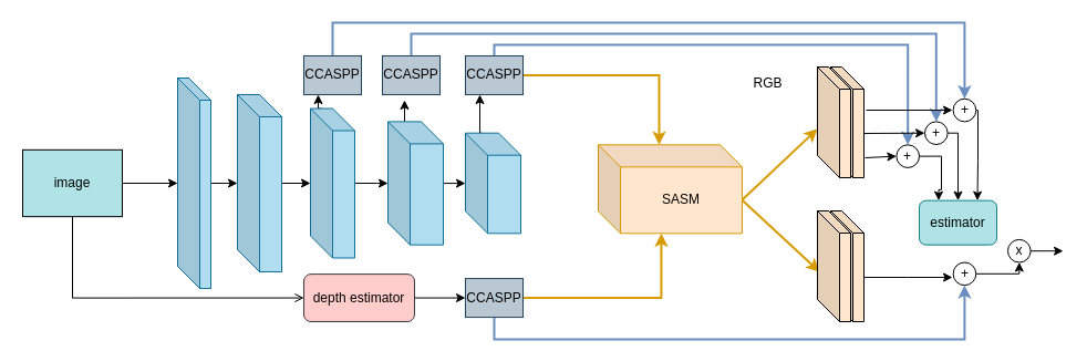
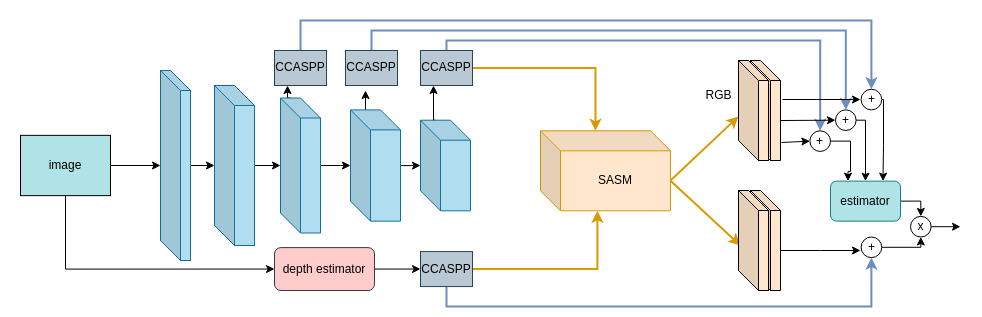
  <mxCell id="0" />
  <mxCell id="1" parent="0" />
  <mxCell id="2" value="" style="edgeStyle=orthogonalEdgeStyle;rounded=0;orthogonalLoop=1;jettySize=auto;html=1;" parent="1" source="3" target="5" edge="1"><mxGeometry relative="1" as="geometry" /></mxCell>
  <mxCell id="3" value="" style="shape=cube;whiteSpace=wrap;html=1;boundedLbl=1;backgroundOutline=1;darkOpacity=0.05;darkOpacity2=0.1;direction=east;" parent="1" vertex="1"><mxGeometry x="160" y="70" width="30" height="190" as="geometry" /></mxCell>
  <mxCell id="4" value="" style="edgeStyle=orthogonalEdgeStyle;rounded=0;orthogonalLoop=1;jettySize=auto;html=1;" parent="1" source="5" target="8" edge="1"><mxGeometry relative="1" as="geometry" /></mxCell>
  <mxCell id="5" value="" style="shape=cube;whiteSpace=wrap;html=1;boundedLbl=1;backgroundOutline=1;darkOpacity=0.05;darkOpacity2=0.1;direction=east;" parent="1" vertex="1"><mxGeometry x="214" y="84.99" width="40" height="160" as="geometry" /></mxCell>
  <mxCell id="6" value="" style="edgeStyle=orthogonalEdgeStyle;rounded=0;orthogonalLoop=1;jettySize=auto;html=1;" parent="1" source="8" target="11" edge="1"><mxGeometry relative="1" as="geometry" /></mxCell>
  <mxCell id="7" style="edgeStyle=orthogonalEdgeStyle;rounded=0;orthogonalLoop=1;jettySize=auto;html=1;exitX=0;exitY=0;exitDx=10;exitDy=0;exitPerimeter=0;entryX=0.25;entryY=1;entryDx=0;entryDy=0;" parent="1" source="8" target="35" edge="1"><mxGeometry relative="1" as="geometry" /></mxCell>
  <mxCell id="8" value="" style="shape=cube;whiteSpace=wrap;html=1;boundedLbl=1;backgroundOutline=1;darkOpacity=0.05;darkOpacity2=0.1;direction=east;fillColor=#b1ddf0;strokeColor=#10739e;" parent="1" vertex="1"><mxGeometry x="280" y="97.5" width="40" height="135" as="geometry" /></mxCell>
  <mxCell id="9" value="" style="edgeStyle=orthogonalEdgeStyle;rounded=0;orthogonalLoop=1;jettySize=auto;html=1;" parent="1" source="11" target="13" edge="1"><mxGeometry relative="1" as="geometry" /></mxCell>
  <mxCell id="10" style="edgeStyle=orthogonalEdgeStyle;rounded=0;orthogonalLoop=1;jettySize=auto;html=1;exitX=0;exitY=0;exitDx=15;exitDy=0;exitPerimeter=0;" parent="1" source="11" edge="1"><mxGeometry relative="1" as="geometry"><mxPoint x="365" y="90" as="targetPoint" /></mxGeometry></mxCell>
  <mxCell id="11" value="" style="shape=cube;whiteSpace=wrap;html=1;boundedLbl=1;backgroundOutline=1;darkOpacity=0.05;darkOpacity2=0.1;direction=east;fillColor=#b1ddf0;strokeColor=#10739e;" parent="1" vertex="1"><mxGeometry x="350" y="109.38" width="50" height="111.25" as="geometry" /></mxCell>
  <mxCell id="12" style="edgeStyle=orthogonalEdgeStyle;rounded=0;orthogonalLoop=1;jettySize=auto;html=1;exitX=0;exitY=0;exitDx=15;exitDy=0;exitPerimeter=0;entryX=0.25;entryY=1;entryDx=0;entryDy=0;" parent="1" source="13" target="16" edge="1"><mxGeometry relative="1" as="geometry" /></mxCell>
  <mxCell id="13" value="" style="shape=cube;whiteSpace=wrap;html=1;boundedLbl=1;backgroundOutline=1;darkOpacity=0.05;darkOpacity2=0.1;direction=east;fillColor=#b1ddf0;strokeColor=#10739e;" parent="1" vertex="1"><mxGeometry x="420" y="119.7" width="50" height="90.62" as="geometry" /></mxCell>
  <mxCell id="14" style="edgeStyle=orthogonalEdgeStyle;rounded=0;orthogonalLoop=1;jettySize=auto;html=1;exitX=1;exitY=0.5;exitDx=0;exitDy=0;entryX=0;entryY=0;entryDx=55;entryDy=0;entryPerimeter=0;fillColor=#ffe6cc;strokeColor=#d79b00;strokeWidth=2;" parent="1" source="16" target="18" edge="1"><mxGeometry relative="1" as="geometry" /></mxCell>
  <mxCell id="15" style="edgeStyle=orthogonalEdgeStyle;rounded=0;orthogonalLoop=1;jettySize=auto;html=1;exitX=0.5;exitY=0;exitDx=0;exitDy=0;entryX=0.5;entryY=0;entryDx=0;entryDy=0;fillColor=#dae8fc;strokeColor=#6c8ebf;strokeWidth=2;" parent="1" source="16" target="29" edge="1"><mxGeometry relative="1" as="geometry"><Array as="points"><mxPoint x="446" y="40" /><mxPoint x="820" y="40" /></Array></mxGeometry></mxCell>
  <mxCell id="16" value="CCASPP" style="rounded=0;whiteSpace=wrap;html=1;" parent="1" vertex="1"><mxGeometry x="420" y="49.99" width="52" height="35" as="geometry" /></mxCell>
  <mxCell id="17" style="edgeStyle=orthogonalEdgeStyle;rounded=0;orthogonalLoop=1;jettySize=auto;html=1;exitX=1;exitY=0.5;exitDx=0;exitDy=0;entryX=0.438;entryY=1;entryDx=0;entryDy=0;entryPerimeter=0;fillColor=#ffe6cc;strokeColor=#d79b00;strokeWidth=2;" parent="1" source="39" target="18" edge="1"><mxGeometry relative="1" as="geometry" /></mxCell>
  <mxCell id="18" value="SASM" style="shape=cube;whiteSpace=wrap;html=1;boundedLbl=1;backgroundOutline=1;darkOpacity=0.05;darkOpacity2=0.1;fillColor=#ffe6cc;strokeColor=#d79b00;" parent="1" vertex="1"><mxGeometry x="540" y="130.32" width="130" height="80" as="geometry" /></mxCell>
  <mxCell id="19" style="edgeStyle=orthogonalEdgeStyle;rounded=0;orthogonalLoop=1;jettySize=auto;html=1;exitX=0;exitY=0;exitDx=30;exitDy=60;exitPerimeter=0;" parent="1" source="20" edge="1"><mxGeometry relative="1" as="geometry"><mxPoint x="860" y="250" as="targetPoint" /></mxGeometry></mxCell>
  <mxCell id="20" value="" style="shape=cube;whiteSpace=wrap;html=1;boundedLbl=1;backgroundOutline=1;darkOpacity=0.05;darkOpacity2=0.1;direction=east;fillColor=#FFE6CC;" parent="1" vertex="1"><mxGeometry x="750" y="190" width="30" height="100" as="geometry" /></mxCell>
  <mxCell id="21" value="" style="shape=cube;whiteSpace=wrap;html=1;boundedLbl=1;backgroundOutline=1;darkOpacity=0.05;darkOpacity2=0.1;direction=east;" parent="1" vertex="1"><mxGeometry x="738" y="190" width="30" height="100" as="geometry" /></mxCell>
  <mxCell id="22" value="" style="shape=cube;whiteSpace=wrap;html=1;boundedLbl=1;backgroundOutline=1;darkOpacity=0.05;darkOpacity2=0.1;direction=east;fillColor=#FFE6CC;" parent="1" vertex="1"><mxGeometry x="750" y="60" width="30" height="100" as="geometry" /></mxCell>
  <mxCell id="23" value="" style="shape=cube;whiteSpace=wrap;html=1;boundedLbl=1;backgroundOutline=1;darkOpacity=0.05;darkOpacity2=0.1;direction=east;" parent="1" vertex="1"><mxGeometry x="738" y="60" width="30" height="100" as="geometry" /></mxCell>
  <mxCell id="24" value="" style="endArrow=classic;html=1;entryX=0;entryY=0.56;entryDx=0;entryDy=0;entryPerimeter=0;fillColor=#ffe6cc;strokeColor=#d79b00;strokeWidth=2;" parent="1" target="23" edge="1"><mxGeometry width="50" height="50" relative="1" as="geometry"><mxPoint x="670" y="180" as="sourcePoint" /><mxPoint x="721.5" y="119.7" as="targetPoint" /></mxGeometry></mxCell>
  <mxCell id="25" value="" style="endArrow=classic;html=1;exitX=0;exitY=0;exitDx=130;exitDy=50;exitPerimeter=0;entryX=0.067;entryY=0.55;entryDx=0;entryDy=0;entryPerimeter=0;fillColor=#ffe6cc;strokeColor=#d79b00;strokeWidth=2;" parent="1" source="18" target="21" edge="1"><mxGeometry width="50" height="50" relative="1" as="geometry"><mxPoint x="560" y="190" as="sourcePoint" /><mxPoint x="610" y="140" as="targetPoint" /></mxGeometry></mxCell>
  <mxCell id="26" style="edgeStyle=orthogonalEdgeStyle;rounded=0;orthogonalLoop=1;jettySize=auto;html=1;exitX=1;exitY=0.5;exitDx=0;exitDy=0;entryX=0.5;entryY=0;entryDx=0;entryDy=0;" parent="1" source="27" target="46" edge="1"><mxGeometry relative="1" as="geometry"><Array as="points"><mxPoint x="865" y="120" /></Array></mxGeometry></mxCell>
  <mxCell id="27" value="+" style="ellipse;whiteSpace=wrap;html=1;aspect=fixed;" parent="1" vertex="1"><mxGeometry x="835" y="109.38" width="20.62" height="20.62" as="geometry" /></mxCell>
  <mxCell id="28" style="edgeStyle=orthogonalEdgeStyle;rounded=0;orthogonalLoop=1;jettySize=auto;html=1;exitX=1;exitY=0.5;exitDx=0;exitDy=0;entryX=0.25;entryY=0;entryDx=0;entryDy=0;" parent="1" source="29" target="46" edge="1"><mxGeometry relative="1" as="geometry" /></mxCell>
  <mxCell id="29" value="+" style="ellipse;whiteSpace=wrap;html=1;aspect=fixed;" parent="1" vertex="1"><mxGeometry x="809.38" y="130.32" width="20.62" height="20.62" as="geometry" /></mxCell>
  <mxCell id="30" style="edgeStyle=orthogonalEdgeStyle;rounded=0;orthogonalLoop=1;jettySize=auto;html=1;exitX=1;exitY=0.5;exitDx=0;exitDy=0;entryX=0.5;entryY=1;entryDx=0;entryDy=0;" parent="1" source="31" target="48" edge="1"><mxGeometry relative="1" as="geometry"><Array as="points"><mxPoint x="920" y="247" /></Array></mxGeometry></mxCell>
  <mxCell id="31" value="+" style="ellipse;whiteSpace=wrap;html=1;aspect=fixed;" parent="1" vertex="1"><mxGeometry x="860.62" y="236.5" width="20.62" height="20.62" as="geometry" /></mxCell>
  <mxCell id="32" style="edgeStyle=orthogonalEdgeStyle;rounded=0;orthogonalLoop=1;jettySize=auto;html=1;exitX=0.5;exitY=0;exitDx=0;exitDy=0;entryX=0.5;entryY=0;entryDx=0;entryDy=0;fillColor=#dae8fc;strokeColor=#6c8ebf;strokeWidth=2;" parent="1" source="33" target="27" edge="1"><mxGeometry relative="1" as="geometry"><Array as="points"><mxPoint x="371" y="30" /><mxPoint x="845" y="30" /></Array></mxGeometry></mxCell>
  <mxCell id="33" value="CCASPP" style="rounded=0;whiteSpace=wrap;html=1;" parent="1" vertex="1"><mxGeometry x="345" y="49.99" width="52" height="35" as="geometry" /></mxCell>
  <mxCell id="34" style="edgeStyle=orthogonalEdgeStyle;rounded=0;orthogonalLoop=1;jettySize=auto;html=1;exitX=0.5;exitY=0;exitDx=0;exitDy=0;entryX=0.5;entryY=0;entryDx=0;entryDy=0;fillColor=#dae8fc;strokeColor=#6c8ebf;strokeWidth=2;" parent="1" source="35" target="41" edge="1"><mxGeometry relative="1" as="geometry"><Array as="points"><mxPoint x="300" y="20" /><mxPoint x="871" y="20" /></Array></mxGeometry></mxCell>
  <mxCell id="35" value="CCASPP" style="rounded=0;whiteSpace=wrap;html=1;" parent="1" vertex="1"><mxGeometry x="274" y="49.99" width="52" height="35" as="geometry" /></mxCell>
  <mxCell id="36" style="edgeStyle=orthogonalEdgeStyle;rounded=0;orthogonalLoop=1;jettySize=auto;html=1;exitX=1;exitY=0.5;exitDx=0;exitDy=0;entryX=0;entryY=0.5;entryDx=0;entryDy=0;" parent="1" source="37" target="39" edge="1"><mxGeometry relative="1" as="geometry" /></mxCell>
  <mxCell id="37" value="depth estimator" style="rounded=1;whiteSpace=wrap;html=1;fillColor=#ffcccc;strokeColor=#36393d;" parent="1" vertex="1"><mxGeometry x="274" y="247.12" width="100" height="42.88" as="geometry" /></mxCell>
  <mxCell id="38" style="edgeStyle=orthogonalEdgeStyle;rounded=0;orthogonalLoop=1;jettySize=auto;html=1;exitX=0.5;exitY=1;exitDx=0;exitDy=0;entryX=0.5;entryY=1;entryDx=0;entryDy=0;fillColor=#dae8fc;strokeColor=#6c8ebf;strokeWidth=2;" parent="1" source="39" target="31" edge="1"><mxGeometry relative="1" as="geometry" /></mxCell>
  <mxCell id="39" value="CCASPP" style="rounded=0;whiteSpace=wrap;html=1;fillColor=#bac8d3;strokeColor=#23445d;" parent="1" vertex="1"><mxGeometry x="420" y="251.06" width="52" height="35" as="geometry" /></mxCell>
  <mxCell id="40" style="edgeStyle=orthogonalEdgeStyle;rounded=0;orthogonalLoop=1;jettySize=auto;html=1;exitX=1;exitY=0.5;exitDx=0;exitDy=0;entryX=0.75;entryY=0;entryDx=0;entryDy=0;" parent="1" source="41" target="46" edge="1"><mxGeometry relative="1" as="geometry"><Array as="points"><mxPoint x="883" y="99" /><mxPoint x="883" y="145" /></Array></mxGeometry></mxCell>
  <mxCell id="41" value="+" style="ellipse;whiteSpace=wrap;html=1;aspect=fixed;" parent="1" vertex="1"><mxGeometry x="860.62" y="88.76" width="20.62" height="20.62" as="geometry" /></mxCell>
  <mxCell id="42" value="" style="endArrow=classic;html=1;exitX=1.033;exitY=0.82;exitDx=0;exitDy=0;exitPerimeter=0;entryX=0;entryY=0.5;entryDx=0;entryDy=0;" parent="1" source="22" target="29" edge="1"><mxGeometry width="50" height="50" relative="1" as="geometry"><mxPoint x="870" y="140" as="sourcePoint" /><mxPoint x="810" y="140" as="targetPoint" /></mxGeometry></mxCell>
  <mxCell id="43" value="" style="endArrow=classic;html=1;exitX=0;exitY=0;exitDx=30;exitDy=60;exitPerimeter=0;entryX=0;entryY=0.5;entryDx=0;entryDy=0;" parent="1" source="22" target="27" edge="1"><mxGeometry width="50" height="50" relative="1" as="geometry"><mxPoint x="850" y="190" as="sourcePoint" /><mxPoint x="900" y="140" as="targetPoint" /></mxGeometry></mxCell>
  <mxCell id="44" value="" style="endArrow=classic;html=1;exitX=1.067;exitY=0.39;exitDx=0;exitDy=0;exitPerimeter=0;" parent="1" source="22" edge="1"><mxGeometry width="50" height="50" relative="1" as="geometry"><mxPoint x="850" y="190" as="sourcePoint" /><mxPoint x="860" y="99" as="targetPoint" /></mxGeometry></mxCell>
+ <mxCell id="45" style="edgeStyle=orthogonalEdgeStyle;rounded=0;orthogonalLoop=1;jettySize=auto;html=1;exitX=1;exitY=0.5;exitDx=0;exitDy=0;entryX=0.5;entryY=0;entryDx=0;entryDy=0;" parent="1" source="46" target="48" edge="1"><mxGeometry relative="1" as="geometry" /></mxCell>
  <mxCell id="46" value="estimator" style="rounded=1;whiteSpace=wrap;html=1;fillColor=#b0e3e6;strokeColor=#0e8088;" parent="1" vertex="1"><mxGeometry x="830" y="180.63" width="70" height="40" as="geometry" /></mxCell>
  <mxCell id="47" style="edgeStyle=orthogonalEdgeStyle;rounded=0;orthogonalLoop=1;jettySize=auto;html=1;exitX=1;exitY=0.5;exitDx=0;exitDy=0;" parent="1" source="48" edge="1"><mxGeometry relative="1" as="geometry"><mxPoint x="960" y="226" as="targetPoint" /></mxGeometry></mxCell>
  <mxCell id="48" value="x" style="ellipse;whiteSpace=wrap;html=1;aspect=fixed;" parent="1" vertex="1"><mxGeometry x="910" y="215.88" width="20.62" height="20.62" as="geometry" /></mxCell>
- <mxCell id="49" value="RGB" style="text;html=1;resizable=0;autosize=1;align=center;verticalAlign=middle;points=[];fillColor=none;strokeColor=none;rounded=0;" parent="1" vertex="1"><mxGeometry x="673" y="64.99" width="40" height="20" as="geometry" /></mxCell>
- <mxCell id="50" style="edgeStyle=orthogonalEdgeStyle;rounded=0;orthogonalLoop=1;jettySize=auto;html=1;exitX=0.5;exitY=1;exitDx=0;exitDy=0;entryX=0;entryY=0.5;entryDx=0;entryDy=0;endArrow=open;" parent="1" source="52" target="37" edge="1"><mxGeometry relative="1" as="geometry" /></mxCell>
+ <mxCell id="49" value="RGB" style="text;html=1;resizable=0;autosize=1;align=center;verticalAlign=middle;points=[];fillColor=none;strokeColor=none;rounded=0;" parent="1" vertex="1"><mxGeometry x="698" y="84.99" width="40" height="20" as="geometry" /></mxCell>
+ <mxCell id="50" style="edgeStyle=orthogonalEdgeStyle;rounded=0;orthogonalLoop=1;jettySize=auto;html=1;exitX=0.5;exitY=1;exitDx=0;exitDy=0;entryX=0;entryY=0.5;entryDx=0;entryDy=0;" parent="1" source="52" target="37" edge="1"><mxGeometry relative="1" as="geometry" /></mxCell>
  <mxCell id="51" style="edgeStyle=orthogonalEdgeStyle;rounded=0;orthogonalLoop=1;jettySize=auto;html=1;exitX=1;exitY=0.5;exitDx=0;exitDy=0;" parent="1" source="52" target="3" edge="1"><mxGeometry relative="1" as="geometry" /></mxCell>
  <mxCell id="52" value="image" style="rounded=0;whiteSpace=wrap;html=1;fillColor=#b0e3e6;" parent="1" vertex="1"><mxGeometry x="20" y="134.84" width="90" height="60.3" as="geometry" /></mxCell>
  <mxCell id="53" value="" style="shape=cube;whiteSpace=wrap;html=1;boundedLbl=1;backgroundOutline=1;darkOpacity=0.05;darkOpacity2=0.1;direction=east;fillColor=#b1ddf0;strokeColor=#10739e;" parent="1" vertex="1"><mxGeometry x="160" y="70" width="30" height="190" as="geometry" /></mxCell>
  <mxCell id="54" value="" style="shape=cube;whiteSpace=wrap;html=1;boundedLbl=1;backgroundOutline=1;darkOpacity=0.05;darkOpacity2=0.1;direction=east;fillColor=#b1ddf0;strokeColor=#10739e;" parent="1" vertex="1"><mxGeometry x="214" y="84.99" width="40" height="160" as="geometry" /></mxCell>
  <mxCell id="55" value="CCASPP" style="rounded=0;whiteSpace=wrap;html=1;fillColor=#bac8d3;strokeColor=#23445d;" parent="1" vertex="1"><mxGeometry x="420" y="49.99" width="52" height="35" as="geometry" /></mxCell>
  <mxCell id="56" value="CCASPP" style="rounded=0;whiteSpace=wrap;html=1;fillColor=#bac8d3;strokeColor=#23445d;" parent="1" vertex="1"><mxGeometry x="345" y="49.99" width="52" height="35" as="geometry" /></mxCell>
  <mxCell id="57" value="CCASPP" style="rounded=0;whiteSpace=wrap;html=1;fillColor=#bac8d3;strokeColor=#23445d;" parent="1" vertex="1"><mxGeometry x="274" y="49.99" width="52" height="35" as="geometry" /></mxCell>
  <mxCell id="58" value="" style="shape=cube;whiteSpace=wrap;html=1;boundedLbl=1;backgroundOutline=1;darkOpacity=0.05;darkOpacity2=0.1;direction=east;fillColor=#FFE6CC;" parent="1" vertex="1"><mxGeometry x="738" y="190" width="30" height="100" as="geometry" /></mxCell>
  <mxCell id="59" value="" style="shape=cube;whiteSpace=wrap;html=1;boundedLbl=1;backgroundOutline=1;darkOpacity=0.05;darkOpacity2=0.1;direction=east;fillColor=#FFE6CC;" parent="1" vertex="1"><mxGeometry x="738" y="60" width="30" height="100" as="geometry" /></mxCell>
